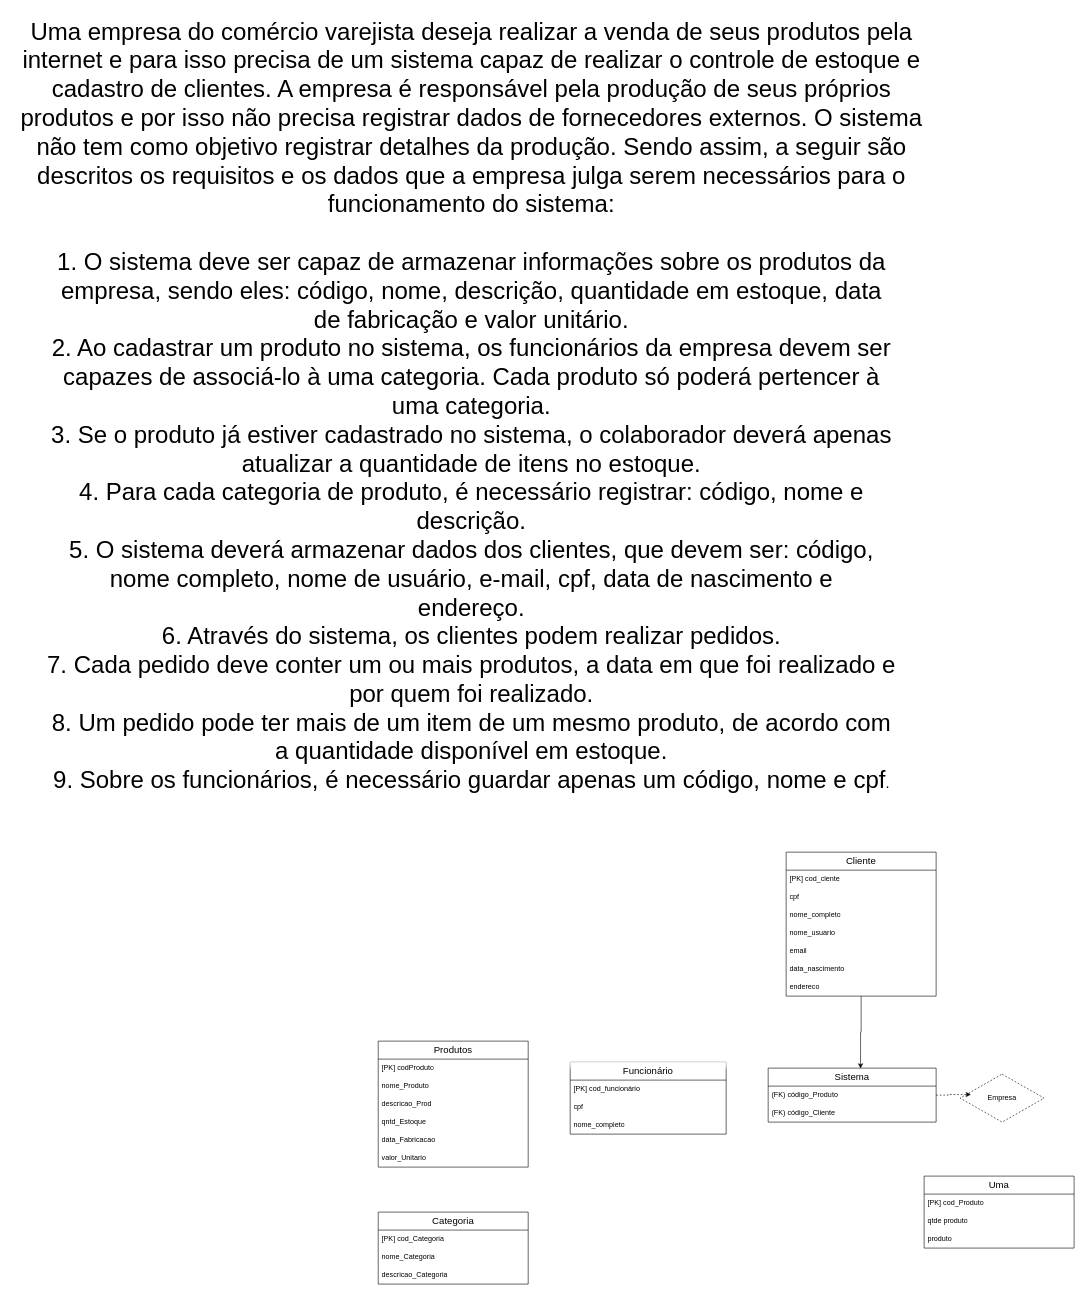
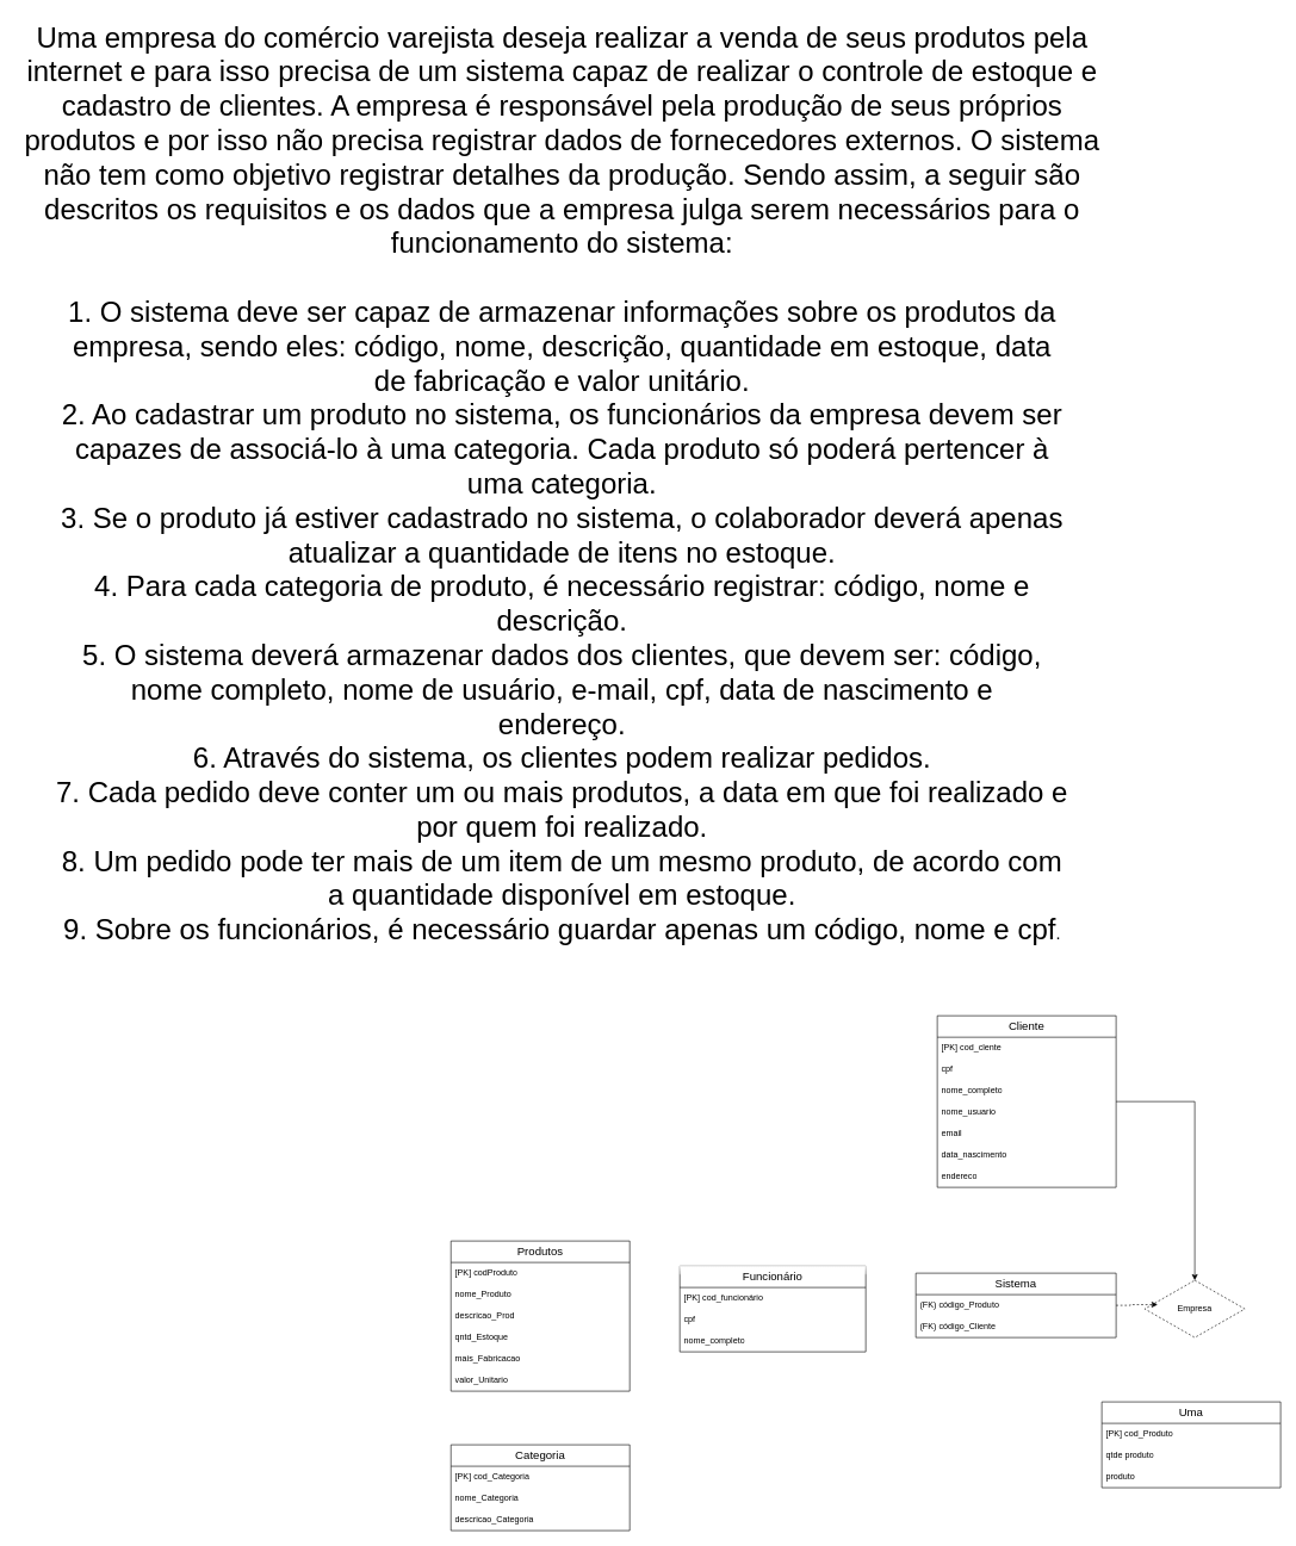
  <mxCell id="0" />
  <mxCell id="1" parent="0" />
  <mxCell id="2" value="Produtos" style="swimlane;fontStyle=0;childLayout=stackLayout;horizontal=1;startSize=30;horizontalStack=0;resizeParent=1;resizeParentMax=0;resizeLast=0;collapsible=1;marginBottom=0;whiteSpace=wrap;html=1;fontSize=16;movable=1;resizable=1;rotatable=1;deletable=1;editable=1;locked=0;connectable=1;" vertex="1" parent="1"><mxGeometry x="630" y="1735" width="250" height="210" as="geometry"><mxRectangle x="-400" y="-850" width="60" height="30" as="alternateBounds" /></mxGeometry></mxCell>
  <mxCell id="3" value="[PK] codProduto" style="text;align=left;verticalAlign=middle;spacingLeft=4;spacingRight=4;overflow=hidden;points=[[0,0.5],[1,0.5]];portConstraint=eastwest;rotatable=0;whiteSpace=wrap;html=1;" vertex="1" parent="2"><mxGeometry y="30" width="250" height="30" as="geometry" /></mxCell>
  <mxCell id="4" value="nome_Produto&amp;nbsp; &amp;nbsp; &amp;nbsp; &amp;nbsp; &amp;nbsp; &amp;nbsp; &amp;nbsp;" style="text;align=left;verticalAlign=middle;spacingLeft=4;spacingRight=4;overflow=hidden;points=[[0,0.5],[1,0.5]];portConstraint=eastwest;rotatable=0;whiteSpace=wrap;html=1;" vertex="1" parent="2"><mxGeometry y="60" width="250" height="30" as="geometry" /></mxCell>
  <mxCell id="5" value="descricao_Prod" style="text;align=left;verticalAlign=middle;spacingLeft=4;spacingRight=4;overflow=hidden;points=[[0,0.5],[1,0.5]];portConstraint=eastwest;rotatable=0;whiteSpace=wrap;html=1;" vertex="1" parent="2"><mxGeometry y="90" width="250" height="30" as="geometry" /></mxCell>
  <mxCell id="6" value="qntd_Estoque" style="text;align=left;verticalAlign=middle;spacingLeft=4;spacingRight=4;overflow=hidden;points=[[0,0.5],[1,0.5]];portConstraint=eastwest;rotatable=0;whiteSpace=wrap;html=1;" vertex="1" parent="2"><mxGeometry y="120" width="250" height="30" as="geometry" /></mxCell>
- <mxCell id="7" value="data_Fabricacao" style="text;align=left;verticalAlign=middle;spacingLeft=4;spacingRight=4;overflow=hidden;points=[[0,0.5],[1,0.5]];portConstraint=eastwest;rotatable=0;whiteSpace=wrap;html=1;" vertex="1" parent="2"><mxGeometry y="150" width="250" height="30" as="geometry" /></mxCell>
+ <mxCell id="7" value="mais_Fabricacao" style="text;align=left;verticalAlign=middle;spacingLeft=4;spacingRight=4;overflow=hidden;points=[[0,0.5],[1,0.5]];portConstraint=eastwest;rotatable=0;whiteSpace=wrap;html=1;" vertex="1" parent="2"><mxGeometry y="150" width="250" height="30" as="geometry" /></mxCell>
  <mxCell id="8" value="valor_Unitario" style="text;align=left;verticalAlign=middle;spacingLeft=4;spacingRight=4;overflow=hidden;points=[[0,0.5],[1,0.5]];portConstraint=eastwest;rotatable=0;whiteSpace=wrap;html=1;" vertex="1" parent="2"><mxGeometry y="180" width="250" height="30" as="geometry" /></mxCell>
  <mxCell id="9" value="&lt;div style=&quot;font-size: 40px;&quot;&gt;&lt;font style=&quot;font-size: 40px;&quot;&gt;Uma empresa do comércio varejista deseja realizar a venda de seus produtos pela&lt;/font&gt;&lt;/div&gt;&lt;div style=&quot;font-size: 40px;&quot;&gt;&lt;font style=&quot;font-size: 40px;&quot;&gt;internet e para isso precisa de um sistema capaz de realizar o controle de estoque e&lt;/font&gt;&lt;/div&gt;&lt;div style=&quot;font-size: 40px;&quot;&gt;&lt;font style=&quot;font-size: 40px;&quot;&gt;cadastro de clientes. A empresa é responsável pela produção de seus próprios&lt;/font&gt;&lt;/div&gt;&lt;div style=&quot;font-size: 40px;&quot;&gt;&lt;font style=&quot;font-size: 40px;&quot;&gt;produtos e por isso não precisa registrar dados de fornecedores externos. O sistema&lt;/font&gt;&lt;/div&gt;&lt;div style=&quot;font-size: 40px;&quot;&gt;&lt;font style=&quot;font-size: 40px;&quot;&gt;não tem como objetivo registrar detalhes da produção. Sendo assim, a seguir são&lt;/font&gt;&lt;/div&gt;&lt;div style=&quot;font-size: 40px;&quot;&gt;&lt;font style=&quot;font-size: 40px;&quot;&gt;descritos os requisitos e os dados que a empresa julga serem necessários para o&lt;/font&gt;&lt;/div&gt;&lt;div style=&quot;font-size: 40px;&quot;&gt;&lt;font style=&quot;font-size: 40px;&quot;&gt;funcionamento do sistema:&lt;/font&gt;&lt;/div&gt;&lt;div style=&quot;font-size: 40px;&quot;&gt;&lt;font style=&quot;font-size: 40px;&quot;&gt;&lt;br style=&quot;&quot;&gt;&lt;/font&gt;&lt;/div&gt;&lt;div style=&quot;font-size: 40px;&quot;&gt;&lt;font style=&quot;font-size: 40px;&quot;&gt;1. O sistema deve ser capaz de armazenar informações sobre os produtos da&lt;/font&gt;&lt;/div&gt;&lt;div style=&quot;font-size: 40px;&quot;&gt;&lt;font style=&quot;font-size: 40px;&quot;&gt;empresa, sendo eles: código, nome, descrição, quantidade em estoque, data&lt;/font&gt;&lt;/div&gt;&lt;div style=&quot;font-size: 40px;&quot;&gt;&lt;font style=&quot;font-size: 40px;&quot;&gt;de fabricação e valor unitário.&lt;/font&gt;&lt;/div&gt;&lt;div style=&quot;font-size: 40px;&quot;&gt;&lt;font style=&quot;font-size: 40px;&quot;&gt;2. Ao cadastrar um produto no sistema, os funcionários da empresa devem ser&lt;/font&gt;&lt;/div&gt;&lt;div style=&quot;font-size: 40px;&quot;&gt;&lt;font style=&quot;font-size: 40px;&quot;&gt;capazes de associá-lo à uma categoria. Cada produto só poderá pertencer à&lt;/font&gt;&lt;/div&gt;&lt;div style=&quot;font-size: 40px;&quot;&gt;&lt;font style=&quot;font-size: 40px;&quot;&gt;uma categoria.&lt;/font&gt;&lt;/div&gt;&lt;div style=&quot;font-size: 40px;&quot;&gt;&lt;font style=&quot;font-size: 40px;&quot;&gt;3. Se o produto já estiver cadastrado no sistema, o colaborador deverá apenas&lt;/font&gt;&lt;/div&gt;&lt;div style=&quot;font-size: 40px;&quot;&gt;&lt;font style=&quot;font-size: 40px;&quot;&gt;atualizar a quantidade de itens no estoque.&lt;/font&gt;&lt;/div&gt;&lt;div style=&quot;font-size: 40px;&quot;&gt;&lt;font style=&quot;font-size: 40px;&quot;&gt;4. Para cada categoria de produto, é necessário registrar: código, nome e&lt;/font&gt;&lt;/div&gt;&lt;div style=&quot;font-size: 40px;&quot;&gt;&lt;font style=&quot;font-size: 40px;&quot;&gt;descrição.&lt;/font&gt;&lt;/div&gt;&lt;div style=&quot;font-size: 40px;&quot;&gt;&lt;font style=&quot;font-size: 40px;&quot;&gt;5. O sistema deverá armazenar dados dos clientes, que devem ser: código,&lt;/font&gt;&lt;/div&gt;&lt;div style=&quot;font-size: 40px;&quot;&gt;&lt;font style=&quot;font-size: 40px;&quot;&gt;nome completo, nome de usuário, e-mail, cpf, data de nascimento e&lt;/font&gt;&lt;/div&gt;&lt;div style=&quot;font-size: 40px;&quot;&gt;&lt;font style=&quot;font-size: 40px;&quot;&gt;endereço.&lt;/font&gt;&lt;/div&gt;&lt;div style=&quot;font-size: 40px;&quot;&gt;&lt;font style=&quot;font-size: 40px;&quot;&gt;6. Através do sistema, os clientes podem realizar pedidos.&lt;/font&gt;&lt;/div&gt;&lt;div style=&quot;font-size: 40px;&quot;&gt;&lt;font style=&quot;font-size: 40px;&quot;&gt;7. Cada pedido deve conter um ou mais produtos, a data em que foi realizado e&lt;/font&gt;&lt;/div&gt;&lt;div style=&quot;font-size: 40px;&quot;&gt;&lt;font style=&quot;font-size: 40px;&quot;&gt;por quem foi realizado.&lt;/font&gt;&lt;/div&gt;&lt;div style=&quot;font-size: 40px;&quot;&gt;&lt;font style=&quot;font-size: 40px;&quot;&gt;8. Um pedido pode ter mais de um item de um mesmo produto, de acordo com&lt;/font&gt;&lt;/div&gt;&lt;div style=&quot;font-size: 40px;&quot;&gt;&lt;font style=&quot;font-size: 40px;&quot;&gt;a quantidade disponível em estoque.&lt;/font&gt;&lt;/div&gt;&lt;div style=&quot;font-size: 40px;&quot;&gt;&lt;font style=&quot;font-size: 40px;&quot;&gt;9. Sobre os funcionários, é necessário guardar apenas um código, nome e cpf&lt;/font&gt;&lt;font style=&quot;font-size: 24px;&quot;&gt;.&lt;/font&gt;&lt;/div&gt;" style="text;html=1;align=center;verticalAlign=middle;resizable=0;points=[];autosize=1;strokeColor=none;fillColor=none;fontSize=15;" vertex="1" parent="1"><mxGeometry x="20" y="20" width="1530" height="1310" as="geometry" /></mxCell>
- <mxCell id="10" style="edgeStyle=orthogonalEdgeStyle;rounded=0;orthogonalLoop=1;jettySize=auto;html=1;entryX=0.55;entryY=0.007;entryDx=0;entryDy=0;entryPerimeter=0;" edge="1" parent="1" source="11" target="31"><mxGeometry relative="1" as="geometry" /></mxCell>
+ <mxCell id="10" style="edgeStyle=orthogonalEdgeStyle;rounded=0;orthogonalLoop=1;jettySize=auto;html=1;" edge="1" parent="1" source="11" target="34"><mxGeometry relative="1" as="geometry" /></mxCell>
  <mxCell id="11" value="Cliente" style="swimlane;fontStyle=0;childLayout=stackLayout;horizontal=1;startSize=30;horizontalStack=0;resizeParent=1;resizeParentMax=0;resizeLast=0;collapsible=1;marginBottom=0;whiteSpace=wrap;html=1;labelBackgroundColor=default;labelBorderColor=none;fontSize=16;" vertex="1" parent="1"><mxGeometry x="1310" y="1420" width="250" height="240" as="geometry"><mxRectangle x="-400" y="-850" width="60" height="30" as="alternateBounds" /></mxGeometry></mxCell>
  <mxCell id="12" value="[PK] cod_clente&amp;nbsp;" style="text;align=left;verticalAlign=middle;spacingLeft=4;spacingRight=4;overflow=hidden;points=[[0,0.5],[1,0.5]];portConstraint=eastwest;rotatable=0;whiteSpace=wrap;html=1;" vertex="1" parent="11"><mxGeometry y="30" width="250" height="30" as="geometry" /></mxCell>
  <mxCell id="13" value="cpf" style="text;align=left;verticalAlign=middle;spacingLeft=4;spacingRight=4;overflow=hidden;points=[[0,0.5],[1,0.5]];portConstraint=eastwest;rotatable=0;whiteSpace=wrap;html=1;" vertex="1" parent="11"><mxGeometry y="60" width="250" height="30" as="geometry" /></mxCell>
  <mxCell id="14" value="nome_completo" style="text;align=left;verticalAlign=middle;spacingLeft=4;spacingRight=4;overflow=hidden;points=[[0,0.5],[1,0.5]];portConstraint=eastwest;rotatable=0;whiteSpace=wrap;html=1;" vertex="1" parent="11"><mxGeometry y="90" width="250" height="30" as="geometry" /></mxCell>
  <mxCell id="15" value="nome_usuario" style="text;align=left;verticalAlign=middle;spacingLeft=4;spacingRight=4;overflow=hidden;points=[[0,0.5],[1,0.5]];portConstraint=eastwest;rotatable=0;whiteSpace=wrap;html=1;" vertex="1" parent="11"><mxGeometry y="120" width="250" height="30" as="geometry" /></mxCell>
  <mxCell id="16" value="email" style="text;align=left;verticalAlign=middle;spacingLeft=4;spacingRight=4;overflow=hidden;points=[[0,0.5],[1,0.5]];portConstraint=eastwest;rotatable=0;whiteSpace=wrap;html=1;" vertex="1" parent="11"><mxGeometry y="150" width="250" height="30" as="geometry" /></mxCell>
  <mxCell id="17" value="data_nascimento" style="text;align=left;verticalAlign=middle;spacingLeft=4;spacingRight=4;overflow=hidden;points=[[0,0.5],[1,0.5]];portConstraint=eastwest;rotatable=0;whiteSpace=wrap;html=1;" vertex="1" parent="11"><mxGeometry y="180" width="250" height="30" as="geometry" /></mxCell>
  <mxCell id="18" value="endereco" style="text;align=left;verticalAlign=middle;spacingLeft=4;spacingRight=4;overflow=hidden;points=[[0,0.5],[1,0.5]];portConstraint=eastwest;rotatable=0;whiteSpace=wrap;html=1;" vertex="1" parent="11"><mxGeometry y="210" width="250" height="30" as="geometry" /></mxCell>
  <mxCell id="19" value="Funcionário" style="swimlane;fontStyle=0;childLayout=stackLayout;horizontal=1;startSize=30;horizontalStack=0;resizeParent=1;resizeParentMax=0;resizeLast=0;collapsible=1;marginBottom=0;whiteSpace=wrap;html=1;fontSize=16;rotation=0;glass=1;" vertex="1" parent="1"><mxGeometry x="950" y="1770" width="260" height="120" as="geometry" /></mxCell>
  <mxCell id="20" value="[PK] cod_funcionário" style="text;align=left;verticalAlign=middle;spacingLeft=4;spacingRight=4;overflow=hidden;points=[[0,0.5],[1,0.5]];portConstraint=eastwest;rotatable=0;whiteSpace=wrap;html=1;rotation=0;" vertex="1" parent="19"><mxGeometry y="30" width="260" height="30" as="geometry" /></mxCell>
  <mxCell id="21" value="cpf" style="text;align=left;verticalAlign=middle;spacingLeft=4;spacingRight=4;overflow=hidden;points=[[0,0.5],[1,0.5]];portConstraint=eastwest;rotatable=0;whiteSpace=wrap;html=1;rotation=0;" vertex="1" parent="19"><mxGeometry y="60" width="260" height="30" as="geometry" /></mxCell>
  <mxCell id="22" value="nome_completo" style="text;align=left;verticalAlign=middle;spacingLeft=4;spacingRight=4;overflow=hidden;points=[[0,0.5],[1,0.5]];portConstraint=eastwest;rotatable=0;whiteSpace=wrap;html=1;rotation=0;" vertex="1" parent="19"><mxGeometry y="90" width="260" height="30" as="geometry" /></mxCell>
  <mxCell id="23" value="Categoria" style="swimlane;fontStyle=0;childLayout=stackLayout;horizontal=1;startSize=30;horizontalStack=0;resizeParent=1;resizeParentMax=0;resizeLast=0;collapsible=1;marginBottom=0;whiteSpace=wrap;html=1;fontSize=16;" vertex="1" parent="1"><mxGeometry x="630" y="2020" width="250" height="120" as="geometry"><mxRectangle x="-400" y="-850" width="60" height="30" as="alternateBounds" /></mxGeometry></mxCell>
  <mxCell id="24" value="[PK] cod_Categoria" style="text;align=left;verticalAlign=middle;spacingLeft=4;spacingRight=4;overflow=hidden;points=[[0,0.5],[1,0.5]];portConstraint=eastwest;rotatable=0;whiteSpace=wrap;html=1;" vertex="1" parent="23"><mxGeometry y="30" width="250" height="30" as="geometry" /></mxCell>
  <mxCell id="25" value="nome_Categoria" style="text;align=left;verticalAlign=middle;spacingLeft=4;spacingRight=4;overflow=hidden;points=[[0,0.5],[1,0.5]];portConstraint=eastwest;rotatable=0;whiteSpace=wrap;html=1;" vertex="1" parent="23"><mxGeometry y="60" width="250" height="30" as="geometry" /></mxCell>
  <mxCell id="26" value="descricao_Categoria" style="text;align=left;verticalAlign=middle;spacingLeft=4;spacingRight=4;overflow=hidden;points=[[0,0.5],[1,0.5]];portConstraint=eastwest;rotatable=0;whiteSpace=wrap;html=1;" vertex="1" parent="23"><mxGeometry y="90" width="250" height="30" as="geometry" /></mxCell>
  <mxCell id="27" value="Uma" style="swimlane;fontStyle=0;childLayout=stackLayout;horizontal=1;startSize=30;horizontalStack=0;resizeParent=1;resizeParentMax=0;resizeLast=0;collapsible=1;marginBottom=0;whiteSpace=wrap;html=1;fontSize=16;" vertex="1" parent="1"><mxGeometry x="1540" y="1960" width="250" height="120" as="geometry"><mxRectangle x="-400" y="-850" width="60" height="30" as="alternateBounds" /></mxGeometry></mxCell>
  <mxCell id="28" value="[PK] cod_Produto" style="text;align=left;verticalAlign=middle;spacingLeft=4;spacingRight=4;overflow=hidden;points=[[0,0.5],[1,0.5]];portConstraint=eastwest;rotatable=0;whiteSpace=wrap;html=1;" vertex="1" parent="27"><mxGeometry y="30" width="250" height="30" as="geometry" /></mxCell>
  <mxCell id="29" value="qtde produto" style="text;align=left;verticalAlign=middle;spacingLeft=4;spacingRight=4;overflow=hidden;points=[[0,0.5],[1,0.5]];portConstraint=eastwest;rotatable=0;whiteSpace=wrap;html=1;" vertex="1" parent="27"><mxGeometry y="60" width="250" height="30" as="geometry" /></mxCell>
  <mxCell id="30" value="produto" style="text;align=left;verticalAlign=middle;spacingLeft=4;spacingRight=4;overflow=hidden;points=[[0,0.5],[1,0.5]];portConstraint=eastwest;rotatable=0;whiteSpace=wrap;html=1;" vertex="1" parent="27"><mxGeometry y="90" width="250" height="30" as="geometry" /></mxCell>
  <mxCell id="31" value="Sistema" style="swimlane;fontStyle=0;childLayout=stackLayout;horizontal=1;startSize=30;horizontalStack=0;resizeParent=1;resizeParentMax=0;resizeLast=0;collapsible=1;marginBottom=0;whiteSpace=wrap;html=1;fontSize=16;" vertex="1" parent="1"><mxGeometry x="1280" y="1780" width="280" height="90" as="geometry" /></mxCell>
  <mxCell id="32" value="(FK) código_Produto" style="text;align=left;verticalAlign=middle;spacingLeft=4;spacingRight=4;overflow=hidden;points=[[0,0.5],[1,0.5]];portConstraint=eastwest;rotatable=0;whiteSpace=wrap;html=1;" vertex="1" parent="31"><mxGeometry y="30" width="280" height="30" as="geometry" /></mxCell>
  <mxCell id="33" value="(FK) código_Cliente" style="text;align=left;verticalAlign=middle;spacingLeft=4;spacingRight=4;overflow=hidden;points=[[0,0.5],[1,0.5]];portConstraint=eastwest;rotatable=0;whiteSpace=wrap;html=1;" vertex="1" parent="31"><mxGeometry y="60" width="280" height="30" as="geometry" /></mxCell>
  <mxCell id="34" value="Empresa" style="rhombus;whiteSpace=wrap;html=1;dashed=1;" vertex="1" parent="1"><mxGeometry x="1600" y="1790" width="140" height="80" as="geometry" /></mxCell>
  <mxCell id="35" style="edgeStyle=orthogonalEdgeStyle;rounded=0;orthogonalLoop=1;jettySize=auto;html=1;entryX=0.129;entryY=0.425;entryDx=0;entryDy=0;entryPerimeter=0;dashed=1;" edge="1" parent="1" source="32" target="34"><mxGeometry relative="1" as="geometry" /></mxCell>
